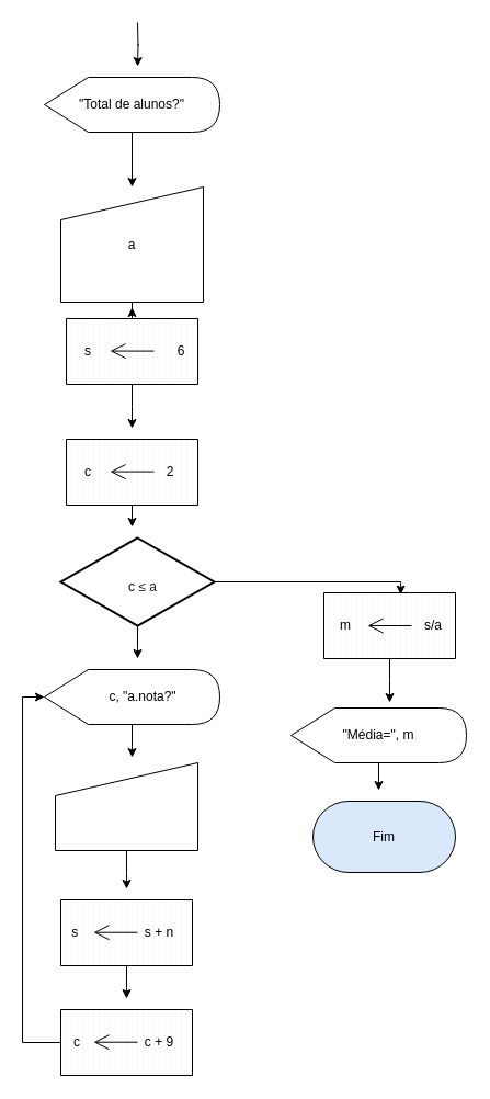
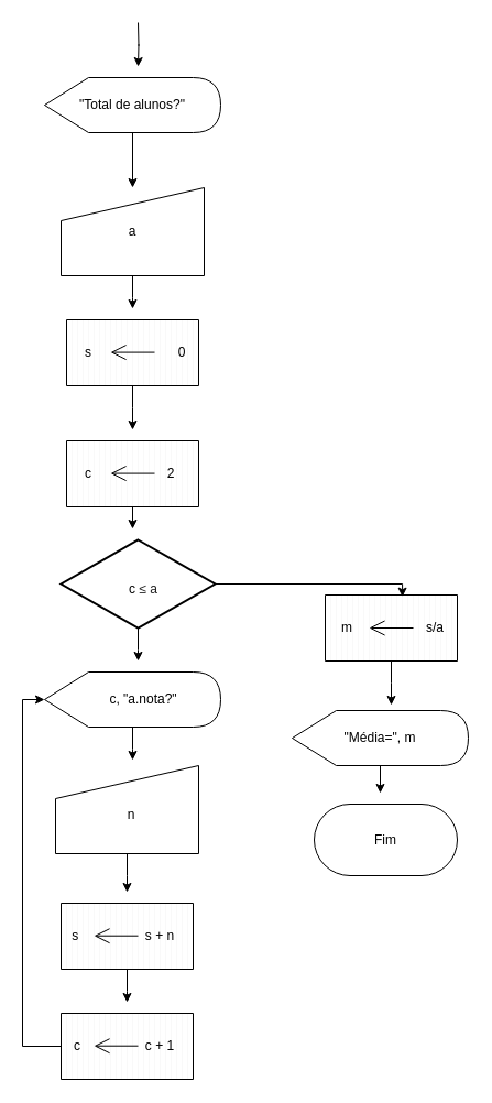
  <mxCell id="0" />
  <mxCell id="1" parent="0" />
  <mxCell id="2" style="edgeStyle=orthogonalEdgeStyle;rounded=0;orthogonalLoop=1;jettySize=auto;html=1;" edge="1" parent="1"><mxGeometry relative="1" as="geometry"><mxPoint x="125" y="60" as="targetPoint" /><mxPoint x="125" y="20" as="sourcePoint" /></mxGeometry></mxCell>
  <mxCell id="3" style="edgeStyle=orthogonalEdgeStyle;rounded=0;orthogonalLoop=1;jettySize=auto;html=1;entryX=0.5;entryY=0;entryDx=0;entryDy=0;" edge="1" parent="1" source="4" target="6"><mxGeometry relative="1" as="geometry" /></mxCell>
  <mxCell id="4" value="&quot;Total de alunos?&quot;" style="shape=display;whiteSpace=wrap;html=1;" vertex="1" parent="1"><mxGeometry x="40" y="70" width="160" height="50" as="geometry" /></mxCell>
  <mxCell id="5" style="edgeStyle=orthogonalEdgeStyle;rounded=0;orthogonalLoop=1;jettySize=auto;html=1;" edge="1" parent="1" source="6"><mxGeometry relative="1" as="geometry"><mxPoint x="120" y="280" as="targetPoint" /></mxGeometry></mxCell>
- <mxCell id="6" value="a" style="shape=manualInput;whiteSpace=wrap;html=1;" vertex="1" parent="1"><mxGeometry x="55" y="170" width="130" height="105" as="geometry" /></mxCell>
+ <mxCell id="6" value="a" style="shape=manualInput;whiteSpace=wrap;html=1;" vertex="1" parent="1"><mxGeometry x="55" y="170" width="130" height="80" as="geometry" /></mxCell>
  <mxCell id="7" style="edgeStyle=orthogonalEdgeStyle;rounded=0;orthogonalLoop=1;jettySize=auto;html=1;" edge="1" parent="1" source="8"><mxGeometry relative="1" as="geometry"><mxPoint x="125" y="600" as="targetPoint" /></mxGeometry></mxCell>
  <mxCell id="8" value="" style="strokeWidth=2;html=1;shape=mxgraph.flowchart.decision;whiteSpace=wrap;" vertex="1" parent="1"><mxGeometry x="55" y="490" width="140" height="80" as="geometry" /></mxCell>
  <mxCell id="9" style="edgeStyle=orthogonalEdgeStyle;rounded=0;orthogonalLoop=1;jettySize=auto;html=1;" edge="1" parent="1" source="10"><mxGeometry relative="1" as="geometry"><mxPoint x="120" y="690" as="targetPoint" /></mxGeometry></mxCell>
  <mxCell id="10" value="" style="shape=display;whiteSpace=wrap;html=1;" vertex="1" parent="1"><mxGeometry x="40" y="610" width="160" height="50" as="geometry" /></mxCell>
  <mxCell id="11" style="edgeStyle=orthogonalEdgeStyle;rounded=0;orthogonalLoop=1;jettySize=auto;html=1;" edge="1" parent="1" source="12"><mxGeometry relative="1" as="geometry"><mxPoint x="115" y="810" as="targetPoint" /></mxGeometry></mxCell>
  <mxCell id="12" value="" style="shape=manualInput;whiteSpace=wrap;html=1;" vertex="1" parent="1"><mxGeometry x="50" y="695" width="130" height="80" as="geometry" /></mxCell>
  <mxCell id="13" style="edgeStyle=orthogonalEdgeStyle;rounded=0;orthogonalLoop=1;jettySize=auto;html=1;" edge="1" parent="1" source="14"><mxGeometry relative="1" as="geometry"><mxPoint x="115" y="910" as="targetPoint" /></mxGeometry></mxCell>
  <mxCell id="14" value="" style="verticalLabelPosition=bottom;verticalAlign=top;html=1;shape=mxgraph.basic.patternFillRect;fillStyle=vert;step=5;fillStrokeWidth=0.2;fillStrokeColor=#dddddd;" vertex="1" parent="1"><mxGeometry x="55" y="820" width="120" height="60" as="geometry" /></mxCell>
  <mxCell id="15" style="edgeStyle=orthogonalEdgeStyle;rounded=0;orthogonalLoop=1;jettySize=auto;html=1;entryX=0;entryY=0.5;entryDx=0;entryDy=0;entryPerimeter=0;" edge="1" parent="1" source="16" target="10"><mxGeometry relative="1" as="geometry"><mxPoint x="-25" y="620" as="targetPoint" /><Array as="points"><mxPoint x="20" y="950" /><mxPoint x="20" y="635" /></Array></mxGeometry></mxCell>
  <mxCell id="16" value="" style="verticalLabelPosition=bottom;verticalAlign=top;html=1;shape=mxgraph.basic.patternFillRect;fillStyle=vert;step=5;fillStrokeWidth=0.2;fillStrokeColor=#dddddd;" vertex="1" parent="1"><mxGeometry x="55" y="920" width="120" height="60" as="geometry" /></mxCell>
  <mxCell id="17" style="edgeStyle=orthogonalEdgeStyle;rounded=0;orthogonalLoop=1;jettySize=auto;html=1;" edge="1" parent="1" source="18"><mxGeometry relative="1" as="geometry"><mxPoint x="355" y="640" as="targetPoint" /></mxGeometry></mxCell>
  <mxCell id="18" value="" style="verticalLabelPosition=bottom;verticalAlign=top;html=1;shape=mxgraph.basic.patternFillRect;fillStyle=vert;step=5;fillStrokeWidth=0.2;fillStrokeColor=#dddddd;" vertex="1" parent="1"><mxGeometry x="295" y="540" width="120" height="60" as="geometry" /></mxCell>
  <mxCell id="19" style="edgeStyle=orthogonalEdgeStyle;rounded=0;orthogonalLoop=1;jettySize=auto;html=1;" edge="1" parent="1" source="20"><mxGeometry relative="1" as="geometry"><mxPoint x="345" y="720" as="targetPoint" /></mxGeometry></mxCell>
  <mxCell id="20" value="" style="shape=display;whiteSpace=wrap;html=1;" vertex="1" parent="1"><mxGeometry x="265" y="645" width="160" height="50" as="geometry" /></mxCell>
  <mxCell id="21" value="" style="endArrow=open;endFill=1;endSize=12;html=1;rounded=0;" edge="1" parent="1"><mxGeometry width="160" relative="1" as="geometry"><mxPoint x="375" y="570" as="sourcePoint" /><mxPoint x="335" y="570" as="targetPoint" /></mxGeometry></mxCell>
  <mxCell id="22" value="m" style="text;html=1;align=center;verticalAlign=middle;whiteSpace=wrap;rounded=0;" vertex="1" parent="1"><mxGeometry x="285" y="555" width="60" height="30" as="geometry" /></mxCell>
  <mxCell id="23" value="s/a" style="text;html=1;align=center;verticalAlign=middle;whiteSpace=wrap;rounded=0;" vertex="1" parent="1"><mxGeometry x="365" y="555" width="60" height="30" as="geometry" /></mxCell>
  <mxCell id="24" value="&quot;Média=&quot;, m" style="text;html=1;align=center;verticalAlign=middle;whiteSpace=wrap;rounded=0;" vertex="1" parent="1"><mxGeometry x="310" y="655" width="70" height="30" as="geometry" /></mxCell>
  <mxCell id="25" style="edgeStyle=orthogonalEdgeStyle;rounded=0;orthogonalLoop=1;jettySize=auto;html=1;" edge="1" parent="1" source="26"><mxGeometry relative="1" as="geometry"><mxPoint x="120" y="480" as="targetPoint" /></mxGeometry></mxCell>
  <mxCell id="26" value="" style="verticalLabelPosition=bottom;verticalAlign=top;html=1;shape=mxgraph.basic.patternFillRect;fillStyle=vert;step=5;fillStrokeWidth=0.2;fillStrokeColor=#dddddd;" vertex="1" parent="1"><mxGeometry x="60" y="400" width="120" height="60" as="geometry" /></mxCell>
  <mxCell id="27" value="" style="endArrow=open;endFill=1;endSize=12;html=1;rounded=0;" edge="1" parent="1"><mxGeometry width="160" relative="1" as="geometry"><mxPoint x="140" y="429.58" as="sourcePoint" /><mxPoint x="100" y="429.58" as="targetPoint" /></mxGeometry></mxCell>
  <mxCell id="28" style="edgeStyle=orthogonalEdgeStyle;rounded=0;orthogonalLoop=1;jettySize=auto;html=1;" edge="1" parent="1" source="29"><mxGeometry relative="1" as="geometry"><mxPoint x="120" y="390" as="targetPoint" /></mxGeometry></mxCell>
  <mxCell id="29" value="" style="verticalLabelPosition=bottom;verticalAlign=top;html=1;shape=mxgraph.basic.patternFillRect;fillStyle=vert;step=5;fillStrokeWidth=0.2;fillStrokeColor=#dddddd;" vertex="1" parent="1"><mxGeometry x="60" y="290" width="120" height="60" as="geometry" /></mxCell>
  <mxCell id="30" value="" style="endArrow=open;endFill=1;endSize=12;html=1;rounded=0;" edge="1" parent="1"><mxGeometry width="160" relative="1" as="geometry"><mxPoint x="140" y="319.58" as="sourcePoint" /><mxPoint x="100" y="319.58" as="targetPoint" /></mxGeometry></mxCell>
  <mxCell id="31" value="s" style="text;html=1;align=center;verticalAlign=middle;whiteSpace=wrap;rounded=0;" vertex="1" parent="1"><mxGeometry x="50" y="305" width="60" height="30" as="geometry" /></mxCell>
- <mxCell id="32" value="6" style="text;html=1;align=center;verticalAlign=middle;whiteSpace=wrap;rounded=0;" vertex="1" parent="1"><mxGeometry x="135" y="305" width="60" height="30" as="geometry" /></mxCell>
+ <mxCell id="32" value="0" style="text;html=1;align=center;verticalAlign=middle;whiteSpace=wrap;rounded=0;" vertex="1" parent="1"><mxGeometry x="135" y="305" width="60" height="30" as="geometry" /></mxCell>
  <mxCell id="33" value="c" style="text;html=1;align=center;verticalAlign=middle;whiteSpace=wrap;rounded=0;" vertex="1" parent="1"><mxGeometry x="50" y="415" width="60" height="30" as="geometry" /></mxCell>
  <mxCell id="34" value="2" style="text;html=1;align=center;verticalAlign=middle;whiteSpace=wrap;rounded=0;" vertex="1" parent="1"><mxGeometry x="125" y="415" width="60" height="30" as="geometry" /></mxCell>
  <mxCell id="35" value="c&amp;nbsp;&lt;span style=&quot;color: rgb(31, 31, 31); font-family: &amp;quot;Google Sans&amp;quot;, Arial, sans-serif; text-align: left; background-color: rgb(255, 255, 255);&quot;&gt;&lt;font&gt;≤ a&lt;/font&gt;&lt;/span&gt;" style="text;html=1;align=center;verticalAlign=middle;whiteSpace=wrap;rounded=0;" vertex="1" parent="1"><mxGeometry x="100" y="520" width="60" height="30" as="geometry" /></mxCell>
  <mxCell id="36" value="c, &quot;a.nota?&quot;" style="text;html=1;align=center;verticalAlign=middle;whiteSpace=wrap;rounded=0;" vertex="1" parent="1"><mxGeometry x="95" y="620" width="70" height="30" as="geometry" /></mxCell>
+ <mxCell id="37" value="n" style="text;html=1;align=center;verticalAlign=middle;whiteSpace=wrap;rounded=0;" vertex="1" parent="1"><mxGeometry x="89" y="725" width="60" height="30" as="geometry" /></mxCell>
  <mxCell id="38" value="s&amp;nbsp;" style="text;html=1;align=center;verticalAlign=middle;whiteSpace=wrap;rounded=0;" vertex="1" parent="1"><mxGeometry x="40" y="835" width="60" height="30" as="geometry" /></mxCell>
  <mxCell id="39" value="" style="endArrow=open;endFill=1;endSize=12;html=1;rounded=0;" edge="1" parent="1"><mxGeometry width="160" relative="1" as="geometry"><mxPoint x="125" y="849.71" as="sourcePoint" /><mxPoint x="85" y="849.71" as="targetPoint" /></mxGeometry></mxCell>
  <mxCell id="40" value="s + n" style="text;html=1;align=center;verticalAlign=middle;whiteSpace=wrap;rounded=0;" vertex="1" parent="1"><mxGeometry x="115" y="835" width="60" height="30" as="geometry" /></mxCell>
  <mxCell id="41" value="" style="endArrow=open;endFill=1;endSize=12;html=1;rounded=0;" edge="1" parent="1"><mxGeometry width="160" relative="1" as="geometry"><mxPoint x="125" y="949.71" as="sourcePoint" /><mxPoint x="85" y="949.71" as="targetPoint" /></mxGeometry></mxCell>
  <mxCell id="42" value="c" style="text;html=1;align=center;verticalAlign=middle;whiteSpace=wrap;rounded=0;" vertex="1" parent="1"><mxGeometry x="40" y="935" width="60" height="30" as="geometry" /></mxCell>
- <mxCell id="43" value="c + 9" style="text;html=1;align=center;verticalAlign=middle;whiteSpace=wrap;rounded=0;" vertex="1" parent="1"><mxGeometry x="115" y="935" width="60" height="30" as="geometry" /></mxCell>
- <mxCell id="44" value="Fim" style="rounded=1;whiteSpace=wrap;html=1;arcSize=50;fillColor=#dae8fc;" vertex="1" parent="1"><mxGeometry x="285" y="730" width="130" height="65" as="geometry" /></mxCell>
+ <mxCell id="43" value="c + 1" style="text;html=1;align=center;verticalAlign=middle;whiteSpace=wrap;rounded=0;" vertex="1" parent="1"><mxGeometry x="115" y="935" width="60" height="30" as="geometry" /></mxCell>
+ <mxCell id="44" value="Fim" style="rounded=1;whiteSpace=wrap;html=1;arcSize=50;" vertex="1" parent="1"><mxGeometry x="285" y="730" width="130" height="65" as="geometry" /></mxCell>
  <mxCell id="45" style="edgeStyle=orthogonalEdgeStyle;rounded=0;orthogonalLoop=1;jettySize=auto;html=1;exitX=1;exitY=0.5;exitDx=0;exitDy=0;exitPerimeter=0;entryX=0.584;entryY=0.028;entryDx=0;entryDy=0;entryPerimeter=0;" edge="1" parent="1" source="8" target="18"><mxGeometry relative="1" as="geometry"><Array as="points"><mxPoint x="365" y="530" /></Array></mxGeometry></mxCell>
